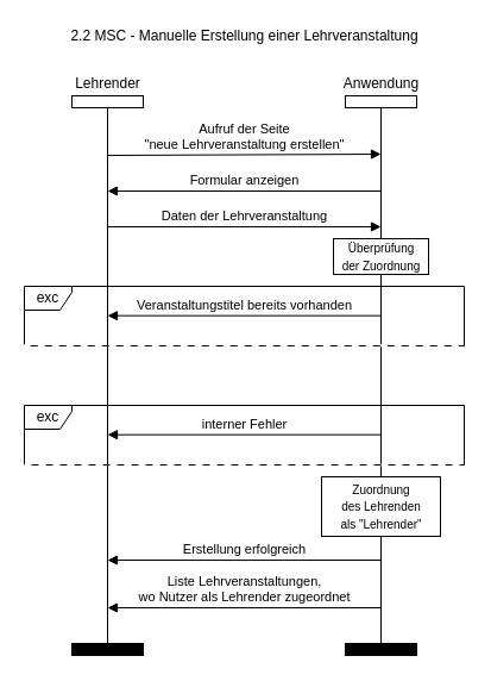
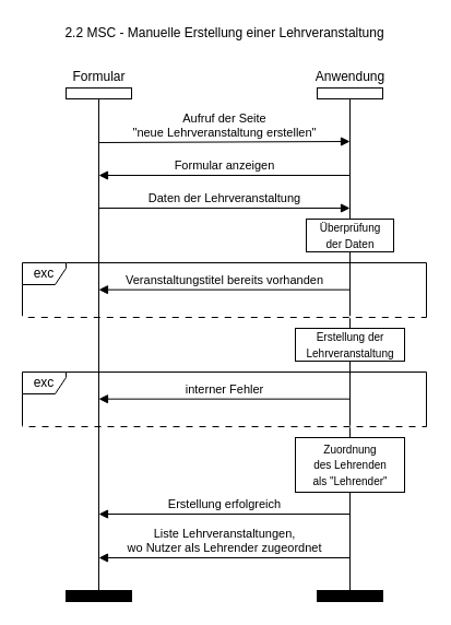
  <mxCell id="0" />
  <mxCell id="1" parent="0" />
  <mxCell id="2" style="rounded=0;orthogonalLoop=1;jettySize=auto;html=1;endArrow=none;endFill=0;entryX=0.5;entryY=1;entryDx=0;entryDy=0;" parent="1" edge="1"><mxGeometry relative="1" as="geometry"><mxPoint x="320" y="490" as="sourcePoint" /><mxPoint x="320" y="490" as="targetPoint" /></mxGeometry></mxCell>
  <mxCell id="3" value="" style="endArrow=none;html=1;exitX=0.5;exitY=0;exitDx=0;exitDy=0;" parent="1" source="13" edge="1"><mxGeometry width="50" height="50" relative="1" as="geometry"><mxPoint x="90" y="440" as="sourcePoint" /><mxPoint x="90" y="90" as="targetPoint" /></mxGeometry></mxCell>
  <mxCell id="4" value="Aufruf der Seite &lt;br&gt;&quot;neue Lehrveranstaltung erstellen&quot;" style="html=1;verticalAlign=bottom;endArrow=block;" parent="1" edge="1"><mxGeometry width="80" relative="1" as="geometry"><mxPoint x="90" y="130" as="sourcePoint" /><mxPoint x="320" y="129" as="targetPoint" /></mxGeometry></mxCell>
  <mxCell id="5" value="Formular anzeigen" style="html=1;verticalAlign=bottom;endArrow=block;" parent="1" edge="1"><mxGeometry width="80" relative="1" as="geometry"><mxPoint x="320" y="160" as="sourcePoint" /><mxPoint x="90" y="160" as="targetPoint" /></mxGeometry></mxCell>
  <mxCell id="6" value="" style="html=1;" parent="1" vertex="1"><mxGeometry x="60" y="80" width="60" height="10" as="geometry" /></mxCell>
  <mxCell id="7" style="rounded=0;orthogonalLoop=1;jettySize=auto;html=1;endArrow=none;endFill=0;entryX=0.5;entryY=0;entryDx=0;entryDy=0;" parent="1" target="14" edge="1"><mxGeometry relative="1" as="geometry"><mxPoint x="320" y="90" as="sourcePoint" /><mxPoint x="320" y="440" as="targetPoint" /></mxGeometry></mxCell>
  <mxCell id="8" value="Daten der Lehrveranstaltung" style="html=1;verticalAlign=bottom;endArrow=block;" parent="1" edge="1"><mxGeometry width="80" relative="1" as="geometry"><mxPoint x="90" y="190" as="sourcePoint" /><mxPoint x="320" y="190" as="targetPoint" /></mxGeometry></mxCell>
- <mxCell id="9" value="&lt;font style=&quot;font-size: 10px&quot;&gt;Überprüfung &lt;br&gt;der Zuordnung&lt;/font&gt;" style="html=1;rounded=0;fillColor=#FFFFFF;" parent="1" vertex="1"><mxGeometry x="280" y="200" width="80" height="30" as="geometry" /></mxCell>
- <mxCell id="10" value="Lehrender" style="text;html=1;align=center;verticalAlign=middle;resizable=0;points=[];autosize=1;" parent="1" vertex="1"><mxGeometry x="55" y="60" width="70" height="20" as="geometry" /></mxCell>
+ <mxCell id="9" value="&lt;font style=&quot;font-size: 10px&quot;&gt;Überprüfung &lt;br&gt;der Daten&lt;/font&gt;" style="html=1;rounded=0;fillColor=#FFFFFF;" parent="1" vertex="1"><mxGeometry x="280" y="200" width="80" height="30" as="geometry" /></mxCell>
+ <mxCell id="10" value="Formular" style="text;html=1;align=center;verticalAlign=middle;resizable=0;points=[];autosize=1;" parent="1" vertex="1"><mxGeometry x="55" y="60" width="70" height="20" as="geometry" /></mxCell>
  <mxCell id="11" value="Anwendung" style="text;html=1;align=center;verticalAlign=middle;resizable=0;points=[];autosize=1;" parent="1" vertex="1"><mxGeometry x="280" y="60" width="80" height="20" as="geometry" /></mxCell>
  <mxCell id="12" value="" style="html=1;" parent="1" vertex="1"><mxGeometry x="290" y="80" width="60" height="10" as="geometry" /></mxCell>
  <mxCell id="13" value="" style="html=1;fillColor=#000000;" parent="1" vertex="1"><mxGeometry x="60" y="540" width="60" height="10" as="geometry" /></mxCell>
  <mxCell id="14" value="" style="html=1;fillColor=#000000;" parent="1" vertex="1"><mxGeometry x="290" y="540" width="60" height="10" as="geometry" /></mxCell>
  <mxCell id="15" value="exc" style="shape=umlFrame;whiteSpace=wrap;html=1;rounded=0;strokeWidth=1;fillColor=none;width=40;height=20;shadow=0;" parent="1" vertex="1"><mxGeometry x="20" y="240" width="370" height="50" as="geometry" /></mxCell>
  <mxCell id="16" value="Veranstaltungstitel bereits vorhanden" style="html=1;verticalAlign=bottom;endArrow=block;" parent="1" edge="1"><mxGeometry width="80" relative="1" as="geometry"><mxPoint x="320" y="264.66" as="sourcePoint" /><mxPoint x="90" y="264.66" as="targetPoint" /></mxGeometry></mxCell>
  <mxCell id="17" value="Erstellung erfolgreich" style="html=1;verticalAlign=bottom;endArrow=block;strokeColor=#000000;" parent="1" edge="1"><mxGeometry width="80" relative="1" as="geometry"><mxPoint x="320" y="470" as="sourcePoint" /><mxPoint x="90" y="470" as="targetPoint" /></mxGeometry></mxCell>
+ <mxCell id="18" value="&lt;span style=&quot;font-size: 10px&quot;&gt;Erstellung der &lt;br&gt;Lehrveranstaltung&lt;/span&gt;" style="html=1;rounded=0;fillColor=#FFFFFF;" parent="1" vertex="1"><mxGeometry x="270" y="300" width="100" height="30" as="geometry" /></mxCell>
  <mxCell id="19" value="exc" style="shape=umlFrame;whiteSpace=wrap;html=1;rounded=0;strokeWidth=1;fillColor=none;width=40;height=20;shadow=0;" parent="1" vertex="1"><mxGeometry x="20" y="340" width="370" height="50" as="geometry" /></mxCell>
  <mxCell id="20" value="interner Fehler" style="html=1;verticalAlign=bottom;endArrow=block;strokeColor=#000000;" parent="1" edge="1"><mxGeometry width="80" relative="1" as="geometry"><mxPoint x="320" y="364.66" as="sourcePoint" /><mxPoint x="90" y="364.66" as="targetPoint" /></mxGeometry></mxCell>
  <mxCell id="21" value="Liste Lehrveranstaltungen,&lt;br&gt;wo Nutzer als Lehrender zugeordnet" style="html=1;verticalAlign=bottom;endArrow=block;strokeColor=#000000;" parent="1" edge="1"><mxGeometry width="80" relative="1" as="geometry"><mxPoint x="320" y="510" as="sourcePoint" /><mxPoint x="90" y="510" as="targetPoint" /></mxGeometry></mxCell>
  <mxCell id="22" value="2.2 MSC - Manuelle Erstellung einer Lehrveranstaltung" style="text;html=1;align=center;verticalAlign=middle;resizable=0;points=[];autosize=1;" parent="1" vertex="1"><mxGeometry x="50" y="20" width="310" height="20" as="geometry" /></mxCell>
  <mxCell id="23" value="" style="endArrow=none;dashed=1;html=1;strokeColor=#FFFFFF;strokeWidth=2;entryX=1;entryY=0.993;entryDx=0;entryDy=0;entryPerimeter=0;exitX=-0.002;exitY=0.993;exitDx=0;exitDy=0;exitPerimeter=0;" parent="1" source="15" target="15" edge="1"><mxGeometry width="50" height="50" relative="1" as="geometry"><mxPoint x="19" y="300" as="sourcePoint" /><mxPoint x="390" y="300" as="targetPoint" /></mxGeometry></mxCell>
  <mxCell id="24" value="" style="endArrow=none;dashed=1;html=1;strokeColor=#FFFFFF;strokeWidth=2;entryX=1;entryY=0.993;entryDx=0;entryDy=0;entryPerimeter=0;exitX=-0.002;exitY=0.993;exitDx=0;exitDy=0;exitPerimeter=0;" parent="1" edge="1"><mxGeometry width="50" height="50" relative="1" as="geometry"><mxPoint x="20" y="390" as="sourcePoint" /><mxPoint x="390.74" y="390" as="targetPoint" /></mxGeometry></mxCell>
  <mxCell id="25" value="&lt;span style=&quot;font-size: 10px&quot;&gt;Zuordnung &lt;br&gt;des&amp;nbsp;&lt;/span&gt;&lt;font style=&quot;font-size: 10px&quot;&gt;Lehrenden&lt;br&gt;als &quot;Lehrender&quot;&lt;br&gt;&lt;/font&gt;" style="html=1;rounded=0;fillColor=#FFFFFF;" vertex="1" parent="1"><mxGeometry x="270" y="400" width="100" height="50" as="geometry" /></mxCell>
